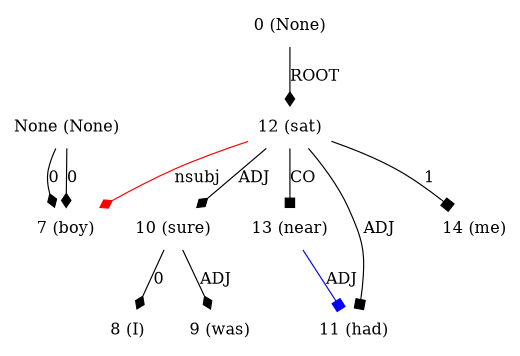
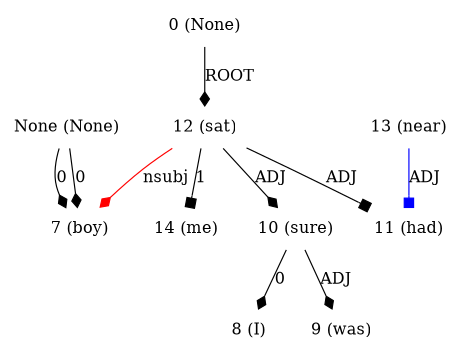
  digraph {
    node [color=red shape=plaintext]
    edge [arrowhead=diamond dir=forward]
    n1 [color=black label="None (None)"]
    n2 [color=blue label="7 (boy)"]
    n3 [color=blue label="10 (sure)"]
    n4 [label="8 (I)"]
    n5 [color=darkgreen label="9 (was)"]
    n6 [label="0 (None)"]
    n7 [color=black label="12 (sat)"]
    n8 [label="13 (near)"]
    n9 [label="11 (had)"]
    n10 [label="14 (me)"]
    n1 -> n2 [label=0]
    n1 -> n2 [label=0]
    n3 -> n4 [label=0]
    n3 -> n5 [label=ADJ]
    n6 -> n7 [label=ROOT]
    n7 -> n2 [color=red label=nsubj]
    n7 -> n3 [label=ADJ]
-   n7 -> n8 [arrowhead=box label=CO]
    n7 -> n9 [arrowhead=box label=ADJ]
    n7 -> n10 [arrowhead=box label=1]
    n8 -> n9 [arrowhead=box color=blue label=ADJ]
  }
